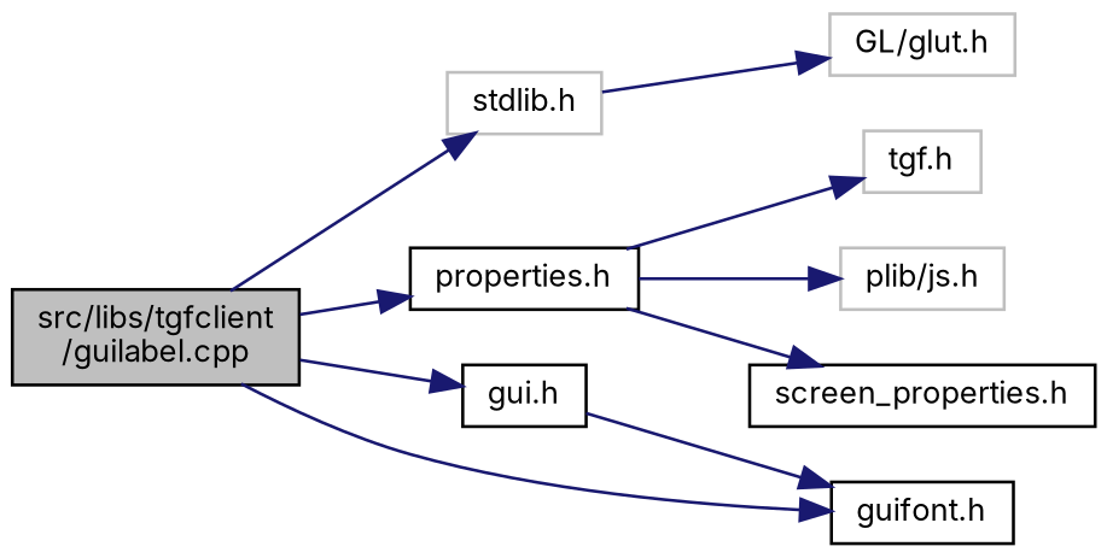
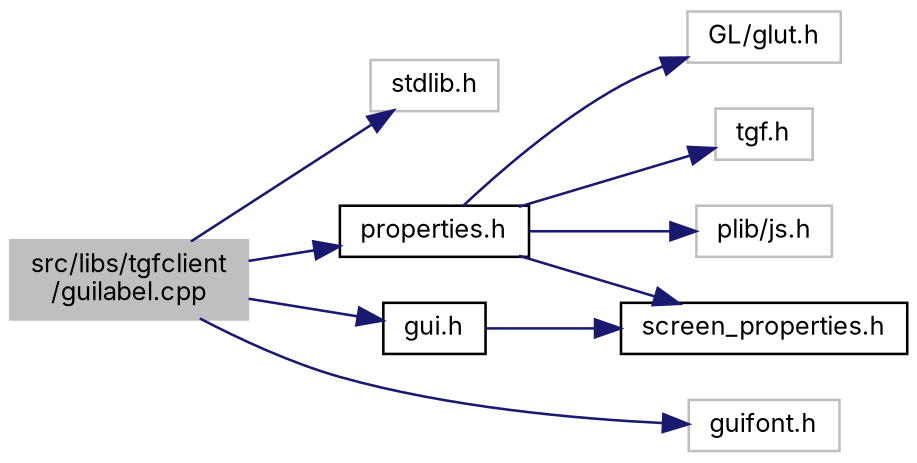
  digraph {
    fontname=Inter
    rankdir=LR
    node [color=black fillcolor=white fontname=Inter fontsize=10 shape=record style=filled]
    edge [color=midnightblue fontname=Inter fontsize=10 labelfontname=Helvetica labelfontsize=10 style=solid]
-   n1 [fillcolor=grey75 fontcolor=black height=0.2 label="src/libs/tgfclient\l/guilabel.cpp" width=0.4]
+   n1 [color=grey75 fillcolor=grey75 fontcolor=black height=0.2 label="src/libs/tgfclient\l/guilabel.cpp" width=0.4]
    n2 [color=grey75 height=0.2 label="stdlib.h" width=0.4]
    n3 [height=0.2 label="properties.h" width=0.4]
    n4 [height=0.2 label="gui.h" width=0.4]
-   n5 [height=0.2 label="guifont.h" width=0.4]
+   n5 [color=grey75 height=0.2 label="guifont.h" width=0.4]
    n6 [color=grey75 height=0.2 label="tgf.h" width=0.4]
    n7 [color=grey75 height=0.2 label="GL/glut.h" width=0.4]
    n8 [color=grey75 height=0.2 label="plib/js.h" width=0.4]
    n9 [height=0.2 label="screen_properties.h" width=0.4]
    n1 -> n2
    n1 -> n3
    n1 -> n4
    n1 -> n5
    n3 -> n6
-   n2 -> n7
+   n3 -> n7
    n3 -> n8
    n3 -> n9
-   n4 -> n5
+   n4 -> n9
  }
